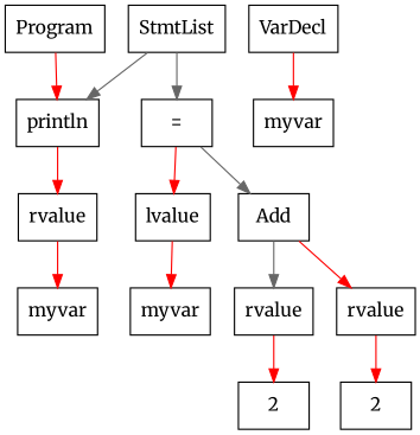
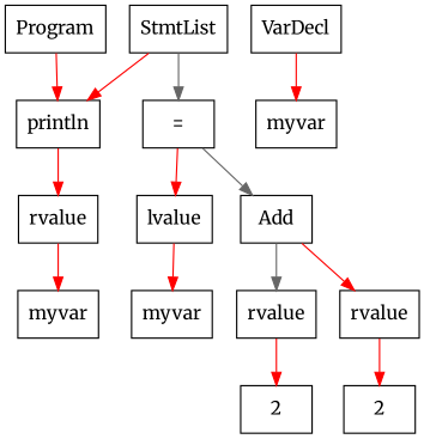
  digraph {
    fontname=Merriweather
    node [fontname=Merriweather shape=rectangle]
    edge [color=red fontname=Merriweather]
    n1 [label=Program]
    n2 [label=println]
    n3 [label=StmtList]
    n4 [label="="]
    n5 [label=VarDecl]
    n6 [label=myvar]
    n7 [label=lvalue]
    n8 [label=Add]
    n9 [label=rvalue]
    n10 [label=myvar]
    n11 [label=rvalue]
    n12 [label=rvalue]
    n13 [label=2]
    n14 [label=2]
    n15 [label=myvar]
    n1 -> n2
    n2 -> n9
-   n3 -> n2 [color=gray40]
+   n3 -> n2
    n3 -> n4 [color=gray40]
    n4 -> n7
    n4 -> n8 [color=gray40]
    n5 -> n6
    n7 -> n10
    n8 -> n11 [color=gray40]
    n8 -> n12
    n9 -> n15
    n11 -> n13
    n12 -> n14
  }
